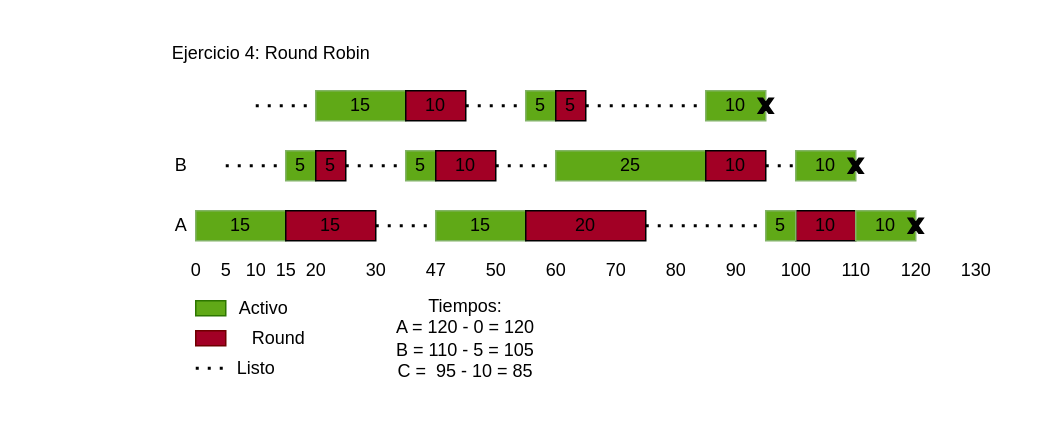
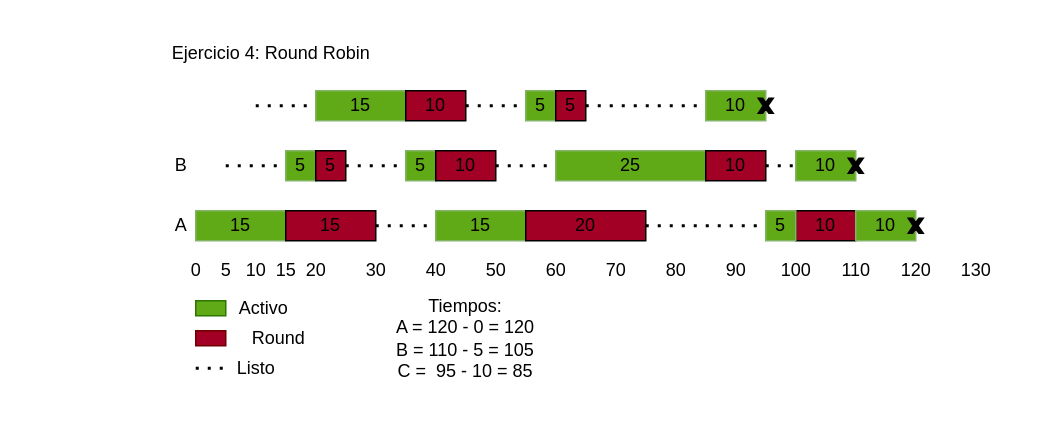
  <mxCell id="0" />
  <mxCell id="1" parent="0" />
  <mxCell id="2" value="B" style="text;html=1;align=center;verticalAlign=middle;resizable=0;points=[];autosize=1;strokeColor=none;fillColor=none;" parent="1" vertex="1"><mxGeometry x="110" y="100" width="20" height="20" as="geometry" /></mxCell>
  <mxCell id="3" value="A" style="text;html=1;align=center;verticalAlign=middle;resizable=0;points=[];autosize=1;strokeColor=none;fillColor=none;" parent="1" vertex="1"><mxGeometry x="110" y="140" width="20" height="20" as="geometry" /></mxCell>
  <mxCell id="4" value="10" style="text;html=1;align=center;verticalAlign=middle;resizable=0;points=[];autosize=1;strokeColor=none;fillColor=none;" parent="1" vertex="1"><mxGeometry x="155" y="170" width="30" height="20" as="geometry" /></mxCell>
  <mxCell id="5" value="20" style="text;html=1;align=center;verticalAlign=middle;resizable=0;points=[];autosize=1;strokeColor=none;fillColor=none;" parent="1" vertex="1"><mxGeometry x="195" y="170" width="30" height="20" as="geometry" /></mxCell>
  <mxCell id="6" value="30" style="text;html=1;align=center;verticalAlign=middle;resizable=0;points=[];autosize=1;strokeColor=none;fillColor=none;" parent="1" vertex="1"><mxGeometry x="235" y="170" width="30" height="20" as="geometry" /></mxCell>
- <mxCell id="7" value="47" style="text;html=1;align=center;verticalAlign=middle;resizable=0;points=[];autosize=1;strokeColor=none;fillColor=none;" parent="1" vertex="1"><mxGeometry x="275" y="170" width="30" height="20" as="geometry" /></mxCell>
+ <mxCell id="7" value="40" style="text;html=1;align=center;verticalAlign=middle;resizable=0;points=[];autosize=1;strokeColor=none;fillColor=none;" parent="1" vertex="1"><mxGeometry x="275" y="170" width="30" height="20" as="geometry" /></mxCell>
  <mxCell id="8" value="50" style="text;html=1;align=center;verticalAlign=middle;resizable=0;points=[];autosize=1;strokeColor=none;fillColor=none;" parent="1" vertex="1"><mxGeometry x="315" y="170" width="30" height="20" as="geometry" /></mxCell>
  <mxCell id="9" value="60" style="text;html=1;align=center;verticalAlign=middle;resizable=0;points=[];autosize=1;strokeColor=none;fillColor=none;" parent="1" vertex="1"><mxGeometry x="355" y="170" width="30" height="20" as="geometry" /></mxCell>
  <mxCell id="10" value="70" style="text;html=1;align=center;verticalAlign=middle;resizable=0;points=[];autosize=1;strokeColor=none;fillColor=none;" parent="1" vertex="1"><mxGeometry x="395" y="170" width="30" height="20" as="geometry" /></mxCell>
  <mxCell id="11" value="80" style="text;html=1;align=center;verticalAlign=middle;resizable=0;points=[];autosize=1;strokeColor=none;fillColor=none;" parent="1" vertex="1"><mxGeometry x="435" y="170" width="30" height="20" as="geometry" /></mxCell>
  <mxCell id="12" value="90" style="text;html=1;align=center;verticalAlign=middle;resizable=0;points=[];autosize=1;strokeColor=none;fillColor=none;" parent="1" vertex="1"><mxGeometry x="475" y="170" width="30" height="20" as="geometry" /></mxCell>
  <mxCell id="13" value="100" style="text;html=1;align=center;verticalAlign=middle;resizable=0;points=[];autosize=1;strokeColor=none;fillColor=none;" parent="1" vertex="1"><mxGeometry x="510" y="170" width="40" height="20" as="geometry" /></mxCell>
  <mxCell id="14" value="110" style="text;html=1;align=center;verticalAlign=middle;resizable=0;points=[];autosize=1;strokeColor=none;fillColor=none;" parent="1" vertex="1"><mxGeometry x="555" y="170" width="30" height="20" as="geometry" /></mxCell>
  <mxCell id="15" value="120" style="text;html=1;align=center;verticalAlign=middle;resizable=0;points=[];autosize=1;strokeColor=none;fillColor=none;" parent="1" vertex="1"><mxGeometry x="590" y="170" width="40" height="20" as="geometry" /></mxCell>
  <mxCell id="16" value="&lt;span style=&quot;white-space: pre;&quot;&gt;&#09;&lt;/span&gt;&lt;span style=&quot;white-space: pre;&quot;&gt;&#09;&lt;/span&gt;&lt;span style=&quot;white-space: pre;&quot;&gt;&#09;&lt;/span&gt;Ejercicio 4: Round Robin" style="text;html=1;align=center;verticalAlign=middle;resizable=0;points=[];autosize=1;strokeColor=none;fillColor=none;" parent="1" vertex="1"><mxGeometry x="20" y="20" width="240" height="30" as="geometry" /></mxCell>
  <mxCell id="17" value="5" style="text;html=1;align=center;verticalAlign=middle;resizable=0;points=[];autosize=1;strokeColor=none;fillColor=none;" parent="1" vertex="1"><mxGeometry x="140" y="170" width="20" height="20" as="geometry" /></mxCell>
  <mxCell id="18" value="15" style="text;html=1;align=center;verticalAlign=middle;resizable=0;points=[];autosize=1;strokeColor=none;fillColor=none;" parent="1" vertex="1"><mxGeometry x="175" y="170" width="30" height="20" as="geometry" /></mxCell>
  <mxCell id="19" value="0" style="text;html=1;align=center;verticalAlign=middle;resizable=0;points=[];autosize=1;strokeColor=none;fillColor=none;" parent="1" vertex="1"><mxGeometry x="115" y="165" width="30" height="30" as="geometry" /></mxCell>
  <mxCell id="20" value="" style="rounded=0;whiteSpace=wrap;html=1;fillColor=#a20025;fontColor=#ffffff;strokeColor=#6F0000;" parent="1" vertex="1"><mxGeometry x="130" y="220" width="20" height="10" as="geometry" /></mxCell>
  <mxCell id="21" value="" style="rounded=0;whiteSpace=wrap;html=1;fillColor=#60a917;fontColor=#ffffff;strokeColor=#2D7600;" parent="1" vertex="1"><mxGeometry x="130" y="200" width="20" height="10" as="geometry" /></mxCell>
  <mxCell id="22" value="Activo" style="text;html=1;align=center;verticalAlign=middle;resizable=0;points=[];autosize=1;strokeColor=none;fillColor=none;" parent="1" vertex="1"><mxGeometry x="145" y="190" width="60" height="30" as="geometry" /></mxCell>
  <mxCell id="23" value="Round" style="text;html=1;align=center;verticalAlign=middle;resizable=0;points=[];autosize=1;strokeColor=none;fillColor=none;" parent="1" vertex="1"><mxGeometry x="145" y="210" width="80" height="30" as="geometry" /></mxCell>
  <mxCell id="24" value="" style="endArrow=none;dashed=1;html=1;dashPattern=1 3;strokeWidth=2;rounded=0;entryX=0.1;entryY=0.5;entryDx=0;entryDy=0;entryPerimeter=0;" parent="1" target="25" edge="1"><mxGeometry width="50" height="50" relative="1" as="geometry"><mxPoint x="130" y="245" as="sourcePoint" /><mxPoint x="250" y="190" as="targetPoint" /><Array as="points"><mxPoint x="140" y="245" /></Array></mxGeometry></mxCell>
  <mxCell id="25" value="Listo" style="text;html=1;align=center;verticalAlign=middle;resizable=0;points=[];autosize=1;strokeColor=none;fillColor=none;" parent="1" vertex="1"><mxGeometry x="145" y="230" width="50" height="30" as="geometry" /></mxCell>
  <mxCell id="26" value="130" style="text;html=1;align=center;verticalAlign=middle;resizable=0;points=[];autosize=1;strokeColor=none;fillColor=none;" parent="1" vertex="1"><mxGeometry x="630" y="165" width="40" height="30" as="geometry" /></mxCell>
  <mxCell id="27" value="Tiempos:&lt;br&gt;A = 120 -&amp;nbsp;0 = 120&lt;br&gt;B = 110 - 5 = 105&lt;br&gt;C =&amp;nbsp; 95 - 10 = 85" style="text;html=1;strokeColor=none;fillColor=none;align=center;verticalAlign=middle;whiteSpace=wrap;rounded=0;" parent="1" vertex="1"><mxGeometry x="250" y="210" width="120" height="30" as="geometry" /></mxCell>
  <mxCell id="28" value="15" style="rounded=0;whiteSpace=wrap;html=1;fillColor=#60A917;strokeColor=#82b366;" vertex="1" parent="1"><mxGeometry x="130" y="140" width="60" height="20" as="geometry" /></mxCell>
  <mxCell id="29" value="15" style="rounded=0;whiteSpace=wrap;html=1;fillColor=#A20025;" vertex="1" parent="1"><mxGeometry x="190" y="140" width="60" height="20" as="geometry" /></mxCell>
  <mxCell id="30" value="" style="endArrow=none;dashed=1;html=1;dashPattern=1 3;strokeWidth=2;rounded=0;entryX=0;entryY=0.5;entryDx=0;entryDy=0;" edge="1" parent="1" target="31"><mxGeometry width="50" height="50" relative="1" as="geometry"><mxPoint x="150" y="110" as="sourcePoint" /><mxPoint x="190" y="110" as="targetPoint" /><Array as="points"><mxPoint x="180" y="110" /></Array></mxGeometry></mxCell>
  <mxCell id="31" value="5" style="rounded=0;whiteSpace=wrap;html=1;fillColor=#60A917;strokeColor=#82b366;" vertex="1" parent="1"><mxGeometry x="190" y="100" width="20" height="20" as="geometry" /></mxCell>
  <mxCell id="32" value="5" style="rounded=0;whiteSpace=wrap;html=1;fillColor=#A20025;" vertex="1" parent="1"><mxGeometry x="210" y="100" width="20" height="20" as="geometry" /></mxCell>
  <mxCell id="33" value="" style="endArrow=none;dashed=1;html=1;dashPattern=1 3;strokeWidth=2;rounded=0;entryX=0;entryY=0.5;entryDx=0;entryDy=0;entryPerimeter=0;" edge="1" parent="1" target="34"><mxGeometry width="50" height="50" relative="1" as="geometry"><mxPoint x="170" y="70" as="sourcePoint" /><mxPoint x="210" y="70" as="targetPoint" /><Array as="points"><mxPoint x="190" y="70" /></Array></mxGeometry></mxCell>
  <mxCell id="34" value="15" style="rounded=0;whiteSpace=wrap;html=1;fillColor=#60A917;strokeColor=#82b366;" vertex="1" parent="1"><mxGeometry x="210" y="60" width="60" height="20" as="geometry" /></mxCell>
  <mxCell id="35" value="" style="endArrow=none;dashed=1;html=1;dashPattern=1 3;strokeWidth=2;rounded=0;exitX=1;exitY=0.5;exitDx=0;exitDy=0;" edge="1" parent="1" source="32"><mxGeometry width="50" height="50" relative="1" as="geometry"><mxPoint x="260" y="110" as="sourcePoint" /><mxPoint x="270" y="110" as="targetPoint" /><Array as="points" /></mxGeometry></mxCell>
  <mxCell id="36" value="5" style="rounded=0;whiteSpace=wrap;html=1;fillColor=#60A917;strokeColor=#82b366;" vertex="1" parent="1"><mxGeometry x="270" y="100" width="20" height="20" as="geometry" /></mxCell>
  <mxCell id="37" value="" style="endArrow=none;dashed=1;html=1;dashPattern=1 3;strokeWidth=2;rounded=0;exitX=1;exitY=0.5;exitDx=0;exitDy=0;" edge="1" parent="1" source="29"><mxGeometry width="50" height="50" relative="1" as="geometry"><mxPoint x="280" y="150" as="sourcePoint" /><mxPoint x="290" y="150" as="targetPoint" /><Array as="points"><mxPoint x="290" y="150" /></Array></mxGeometry></mxCell>
  <mxCell id="38" value="15" style="rounded=0;whiteSpace=wrap;html=1;fillColor=#60A917;strokeColor=#82b366;" vertex="1" parent="1"><mxGeometry x="290" y="140" width="60" height="20" as="geometry" /></mxCell>
  <mxCell id="39" value="10" style="rounded=0;whiteSpace=wrap;html=1;fillColor=#A20025;" vertex="1" parent="1"><mxGeometry x="290" y="100" width="40" height="20" as="geometry" /></mxCell>
  <mxCell id="40" value="" style="endArrow=none;dashed=1;html=1;dashPattern=1 3;strokeWidth=2;rounded=0;exitX=1;exitY=0.5;exitDx=0;exitDy=0;" edge="1" parent="1" source="41"><mxGeometry width="50" height="50" relative="1" as="geometry"><mxPoint x="320" y="70" as="sourcePoint" /><mxPoint x="350" y="70" as="targetPoint" /><Array as="points" /></mxGeometry></mxCell>
  <mxCell id="41" value="10" style="rounded=0;whiteSpace=wrap;html=1;fillColor=#A20025;" vertex="1" parent="1"><mxGeometry x="270" y="60" width="40" height="20" as="geometry" /></mxCell>
  <mxCell id="42" value="5" style="rounded=0;whiteSpace=wrap;html=1;fillColor=#60A917;strokeColor=#82b366;" vertex="1" parent="1"><mxGeometry x="350" y="60" width="20" height="20" as="geometry" /></mxCell>
  <mxCell id="43" value="20" style="rounded=0;whiteSpace=wrap;html=1;fillColor=#A20025;" vertex="1" parent="1"><mxGeometry x="350" y="140" width="80" height="20" as="geometry" /></mxCell>
  <mxCell id="44" value="5" style="rounded=0;whiteSpace=wrap;html=1;fillColor=#A20025;" vertex="1" parent="1"><mxGeometry x="370" y="60" width="20" height="20" as="geometry" /></mxCell>
  <mxCell id="45" value="" style="endArrow=none;dashed=1;html=1;dashPattern=1 3;strokeWidth=2;rounded=0;exitX=1;exitY=0.5;exitDx=0;exitDy=0;" edge="1" parent="1" source="39"><mxGeometry width="50" height="50" relative="1" as="geometry"><mxPoint x="380" y="110" as="sourcePoint" /><mxPoint x="380" y="110" as="targetPoint" /><Array as="points" /></mxGeometry></mxCell>
  <mxCell id="46" value="25" style="rounded=0;whiteSpace=wrap;html=1;fillColor=#60A917;strokeColor=#82b366;" vertex="1" parent="1"><mxGeometry x="370" y="100" width="100" height="20" as="geometry" /></mxCell>
  <mxCell id="47" value="10" style="rounded=0;whiteSpace=wrap;html=1;fillColor=#A20025;" vertex="1" parent="1"><mxGeometry x="470" y="100" width="40" height="20" as="geometry" /></mxCell>
  <mxCell id="48" value="" style="endArrow=none;dashed=1;html=1;dashPattern=1 3;strokeWidth=2;rounded=0;exitX=1;exitY=0.5;exitDx=0;exitDy=0;startArrow=none;" edge="1" parent="1" source="55"><mxGeometry width="50" height="50" relative="1" as="geometry"><mxPoint x="460" y="150" as="sourcePoint" /><mxPoint x="530" y="150" as="targetPoint" /><Array as="points" /></mxGeometry></mxCell>
  <mxCell id="49" value="10" style="rounded=0;whiteSpace=wrap;html=1;fillColor=#A20025;" vertex="1" parent="1"><mxGeometry x="530" y="140" width="40" height="20" as="geometry" /></mxCell>
  <mxCell id="50" value="10" style="rounded=0;whiteSpace=wrap;html=1;fillColor=#60A917;strokeColor=#82b366;" vertex="1" parent="1"><mxGeometry x="570" y="140" width="40" height="20" as="geometry" /></mxCell>
  <mxCell id="51" value="" style="verticalLabelPosition=bottom;verticalAlign=top;html=1;shape=mxgraph.basic.x;fillColor=#000000;" vertex="1" parent="1"><mxGeometry x="605" y="145" width="10" height="10" as="geometry" /></mxCell>
  <mxCell id="52" value="10" style="rounded=0;whiteSpace=wrap;html=1;fillColor=#60A917;strokeColor=#82b366;" vertex="1" parent="1"><mxGeometry x="470" y="60" width="40" height="20" as="geometry" /></mxCell>
  <mxCell id="53" value="" style="endArrow=none;dashed=1;html=1;dashPattern=1 3;strokeWidth=2;rounded=0;exitX=1;exitY=0.5;exitDx=0;exitDy=0;" edge="1" parent="1" source="44" target="52"><mxGeometry width="50" height="50" relative="1" as="geometry"><mxPoint x="390" y="70" as="sourcePoint" /><mxPoint x="490" y="70" as="targetPoint" /><Array as="points" /></mxGeometry></mxCell>
  <mxCell id="54" value="" style="verticalLabelPosition=bottom;verticalAlign=top;html=1;shape=mxgraph.basic.x;fillColor=#000000;" vertex="1" parent="1"><mxGeometry x="505" y="65" width="10" height="10" as="geometry" /></mxCell>
  <mxCell id="55" value="5" style="rounded=0;whiteSpace=wrap;html=1;fillColor=#60A917;strokeColor=#82b366;" vertex="1" parent="1"><mxGeometry x="510" y="140" width="20" height="20" as="geometry" /></mxCell>
  <mxCell id="56" value="" style="endArrow=none;dashed=1;html=1;dashPattern=1 3;strokeWidth=2;rounded=0;exitX=1;exitY=0.5;exitDx=0;exitDy=0;" edge="1" parent="1" source="43" target="55"><mxGeometry width="50" height="50" relative="1" as="geometry"><mxPoint x="430" y="150" as="sourcePoint" /><mxPoint x="530" y="150" as="targetPoint" /><Array as="points" /></mxGeometry></mxCell>
  <mxCell id="57" value="10" style="rounded=0;whiteSpace=wrap;html=1;fillColor=#60A917;strokeColor=#82b366;" vertex="1" parent="1"><mxGeometry x="530" y="100" width="40" height="20" as="geometry" /></mxCell>
  <mxCell id="58" value="" style="endArrow=none;dashed=1;html=1;dashPattern=1 3;strokeWidth=2;rounded=0;exitX=1;exitY=0.5;exitDx=0;exitDy=0;" edge="1" parent="1" source="47" target="57"><mxGeometry width="50" height="50" relative="1" as="geometry"><mxPoint x="510" y="110" as="sourcePoint" /><mxPoint x="550" y="110" as="targetPoint" /><Array as="points" /></mxGeometry></mxCell>
  <mxCell id="59" value="" style="verticalLabelPosition=bottom;verticalAlign=top;html=1;shape=mxgraph.basic.x;fillColor=#000000;" vertex="1" parent="1"><mxGeometry x="565" y="105" width="10" height="10" as="geometry" /></mxCell>
